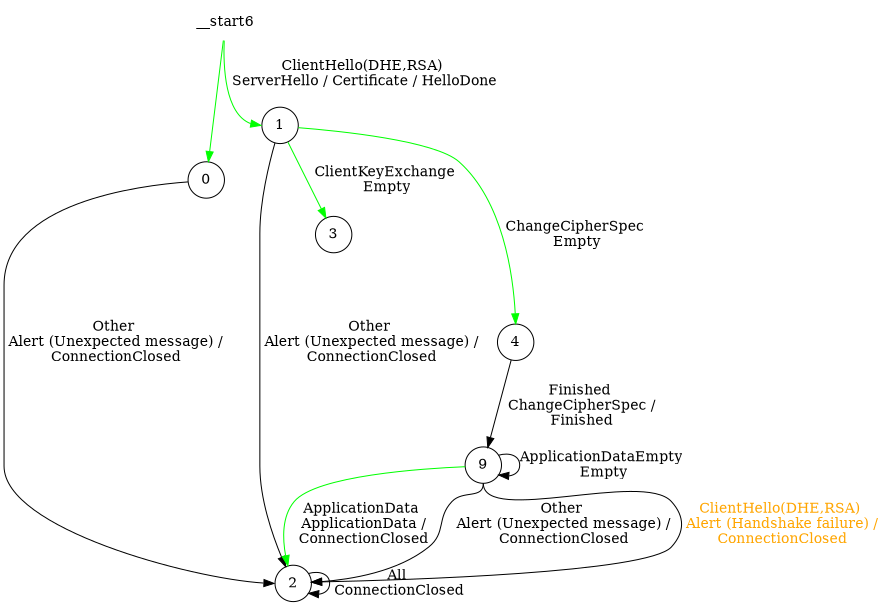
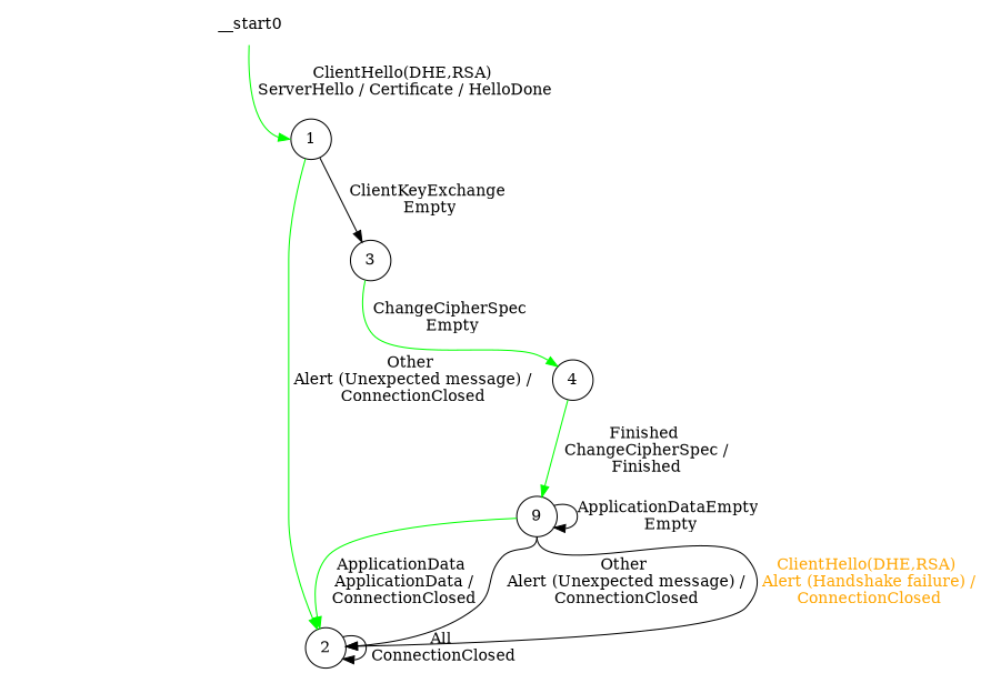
  digraph {
    fontname="DejaVu Serif"
    node [fontname="DejaVu Serif" shape=circle]
    edge [color=green fontname="DejaVu Serif" weight=2]
-   __start0 [shape=none label=__start6]
-   n2 [label=0]
+   __start0 [shape=none]
    n3 [label=1]
    n4 [label=2]
    n5 [label=3]
    n6 [label=4]
    n7 [label=9]
-   __start0 -> n2
    __start0 -> n3 [headport=w label=<ClientHello(DHE,RSA)<BR/> ServerHello / Certificate / HelloDone>]
-   n2 -> n4 [color=black headport=w label=<Other<BR/> Alert (Unexpected message) /<BR/> ConnectionClosed>]
-   n3 -> n4 [color=black label=<Other<BR/> Alert (Unexpected message) /<BR/> ConnectionClosed>]
-   n3 -> n5 [label=<ClientKeyExchange<BR/> Empty>]
+   n3 -> n4 [label=<Other<BR/> Alert (Unexpected message) /<BR/> ConnectionClosed>]
+   n3 -> n5 [color=black label=<ClientKeyExchange<BR/> Empty>]
    n4 -> n4 [color=black label=<All<BR/> ConnectionClosed>]
-   n3 -> n6 [label=<ChangeCipherSpec<BR/> Empty>]
-   n6 -> n7 [color=black label=<Finished<BR/> ChangeCipherSpec /<BR/> Finished>]
+   n5 -> n6 [label=<ChangeCipherSpec<BR/> Empty>]
+   n6 -> n7 [label=<Finished<BR/> ChangeCipherSpec /<BR/> Finished>]
    n7 -> n4 [label=<ApplicationData<BR/> ApplicationData /<BR/> ConnectionClosed>]
    n7 -> n4 [color=black label=<Other<BR/> Alert (Unexpected message) /<BR/> ConnectionClosed> tailport=s]
    n7 -> n4 [color=black fontcolor=orange label=<ClientHello(DHE,RSA)<BR/> Alert (Handshake failure) /<BR/> ConnectionClosed> tailport=s]
    n7 -> n7 [color=black label=<ApplicationDataEmpty<BR/> Empty>]
  }
